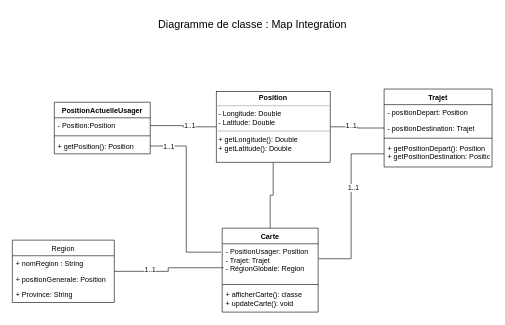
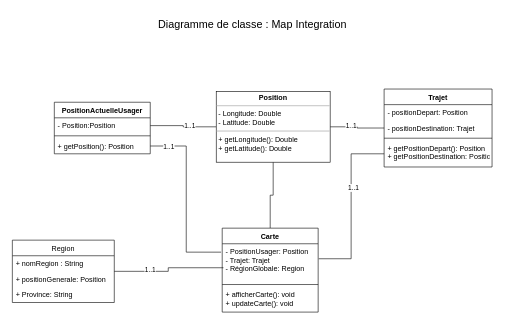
  <mxCell id="0" />
  <mxCell id="1" parent="0" />
  <mxCell id="2" value="PositionActuelleUsager" style="swimlane;fontStyle=1;align=center;verticalAlign=top;childLayout=stackLayout;horizontal=1;startSize=26;horizontalStack=0;resizeParent=1;resizeParentMax=0;resizeLast=0;collapsible=1;marginBottom=0;gradientColor=none;" parent="1" vertex="1"><mxGeometry x="90" y="170" width="160" height="86" as="geometry"><mxRectangle x="60" y="130" width="180" height="30" as="alternateBounds" /></mxGeometry></mxCell>
  <mxCell id="3" value="- Position:Position" style="text;strokeColor=none;fillColor=none;align=left;verticalAlign=top;spacingLeft=4;spacingRight=4;overflow=hidden;rotatable=0;points=[[0,0.5],[1,0.5]];portConstraint=eastwest;" parent="2" vertex="1"><mxGeometry y="26" width="160" height="26" as="geometry" /></mxCell>
  <mxCell id="4" value="" style="line;strokeWidth=1;fillColor=none;align=left;verticalAlign=middle;spacingTop=-1;spacingLeft=3;spacingRight=3;rotatable=0;labelPosition=right;points=[];portConstraint=eastwest;strokeColor=inherit;" parent="2" vertex="1"><mxGeometry y="52" width="160" height="8" as="geometry" /></mxCell>
  <mxCell id="5" value="+ getPosition(): Position" style="text;strokeColor=none;fillColor=none;align=left;verticalAlign=top;spacingLeft=4;spacingRight=4;overflow=hidden;rotatable=0;points=[[0,0.5],[1,0.5]];portConstraint=eastwest;" parent="2" vertex="1"><mxGeometry y="60" width="160" height="26" as="geometry" /></mxCell>
  <mxCell id="6" style="edgeStyle=orthogonalEdgeStyle;rounded=0;orthogonalLoop=1;jettySize=auto;html=1;exitX=0;exitY=0.5;exitDx=0;exitDy=0;entryX=1;entryY=0.5;entryDx=0;entryDy=0;endArrow=none;endFill=0;" parent="1" source="11" target="3" edge="1"><mxGeometry relative="1" as="geometry" /></mxCell>
  <mxCell id="7" value="1..1" style="edgeLabel;html=1;align=center;verticalAlign=middle;resizable=0;points=[];" parent="6" vertex="1" connectable="0"><mxGeometry x="-0.196" y="-2" relative="1" as="geometry"><mxPoint as="offset" /></mxGeometry></mxCell>
  <mxCell id="8" style="edgeStyle=orthogonalEdgeStyle;rounded=0;orthogonalLoop=1;jettySize=auto;html=1;entryX=0;entryY=0.5;entryDx=0;entryDy=0;endArrow=none;endFill=0;" parent="1" source="11" target="12" edge="1"><mxGeometry relative="1" as="geometry" /></mxCell>
  <mxCell id="9" value="1..1" style="edgeLabel;html=1;align=center;verticalAlign=middle;resizable=0;points=[];" parent="8" vertex="1" connectable="0"><mxGeometry x="-0.261" y="3" relative="1" as="geometry"><mxPoint as="offset" /></mxGeometry></mxCell>
  <mxCell id="10" style="edgeStyle=orthogonalEdgeStyle;rounded=0;orthogonalLoop=1;jettySize=auto;html=1;exitX=0.5;exitY=1;exitDx=0;exitDy=0;entryX=0.5;entryY=0;entryDx=0;entryDy=0;endArrow=none;endFill=0;" parent="1" source="11" target="17" edge="1"><mxGeometry relative="1" as="geometry" /></mxCell>
  <mxCell id="11" value="&lt;p style=&quot;margin:0px;margin-top:4px;text-align:center;&quot;&gt;&lt;b&gt;Position&lt;/b&gt;&lt;br&gt;&lt;/p&gt;&lt;hr size=&quot;1&quot;&gt;&lt;p style=&quot;margin:0px;margin-left:4px;&quot;&gt;- Longitude: Double&lt;br&gt;- Latitude: Double&lt;/p&gt;&lt;hr size=&quot;1&quot;&gt;&lt;p style=&quot;margin:0px;margin-left:4px;&quot;&gt;+ getLongitude(): Double&lt;br&gt;+ getLatitude(): Double&lt;/p&gt;" style="verticalAlign=top;align=left;overflow=fill;fontSize=12;fontFamily=Helvetica;html=1;gradientColor=none;" parent="1" vertex="1"><mxGeometry x="360" y="152" width="190" height="118" as="geometry" /></mxCell>
  <mxCell id="12" value="Trajet" style="swimlane;fontStyle=1;align=center;verticalAlign=top;childLayout=stackLayout;horizontal=1;startSize=26;horizontalStack=0;resizeParent=1;resizeParentMax=0;resizeLast=0;collapsible=1;marginBottom=0;gradientColor=none;" parent="1" vertex="1"><mxGeometry x="640" y="148" width="180" height="130" as="geometry" /></mxCell>
  <mxCell id="13" value="- positionDepart: Position" style="text;strokeColor=none;fillColor=none;align=left;verticalAlign=top;spacingLeft=4;spacingRight=4;overflow=hidden;rotatable=0;points=[[0,0.5],[1,0.5]];portConstraint=eastwest;" parent="12" vertex="1"><mxGeometry y="26" width="180" height="26" as="geometry" /></mxCell>
  <mxCell id="14" value="- positionDestination: Trajet" style="text;strokeColor=none;fillColor=none;align=left;verticalAlign=top;spacingLeft=4;spacingRight=4;overflow=hidden;rotatable=0;points=[[0,0.5],[1,0.5]];portConstraint=eastwest;" parent="12" vertex="1"><mxGeometry y="52" width="180" height="26" as="geometry" /></mxCell>
  <mxCell id="15" value="" style="line;strokeWidth=1;fillColor=none;align=left;verticalAlign=middle;spacingTop=-1;spacingLeft=3;spacingRight=3;rotatable=0;labelPosition=right;points=[];portConstraint=eastwest;strokeColor=inherit;" parent="12" vertex="1"><mxGeometry y="78" width="180" height="8" as="geometry" /></mxCell>
  <mxCell id="16" value="+ getPositionDepart(): Position&#10;+ getPositionDestination: Position" style="text;strokeColor=none;fillColor=none;align=left;verticalAlign=top;spacingLeft=4;spacingRight=4;overflow=hidden;rotatable=0;points=[[0,0.5],[1,0.5]];portConstraint=eastwest;" parent="12" vertex="1"><mxGeometry y="86" width="180" height="44" as="geometry" /></mxCell>
  <mxCell id="17" value="Carte" style="swimlane;fontStyle=1;align=center;verticalAlign=top;childLayout=stackLayout;horizontal=1;startSize=26;horizontalStack=0;resizeParent=1;resizeParentMax=0;resizeLast=0;collapsible=1;marginBottom=0;gradientColor=none;" parent="1" vertex="1"><mxGeometry x="370" y="380" width="160" height="140" as="geometry" /></mxCell>
  <mxCell id="18" value="- PositionUsager: Position&#10;- Trajet: Trajet&#10;- RégionGlobale: Region&#10;" style="text;strokeColor=none;fillColor=none;align=left;verticalAlign=top;spacingLeft=4;spacingRight=4;overflow=hidden;rotatable=0;points=[[0,0.5],[1,0.5]];portConstraint=eastwest;" parent="17" vertex="1"><mxGeometry y="26" width="160" height="64" as="geometry" /></mxCell>
  <mxCell id="19" value="" style="line;strokeWidth=1;fillColor=none;align=left;verticalAlign=middle;spacingTop=-1;spacingLeft=3;spacingRight=3;rotatable=0;labelPosition=right;points=[];portConstraint=eastwest;strokeColor=inherit;" parent="17" vertex="1"><mxGeometry y="90" width="160" height="8" as="geometry" /></mxCell>
- <mxCell id="20" value="+ afficherCarte(): classe&#10;+ updateCarte(): void&#10;" style="text;strokeColor=none;fillColor=none;align=left;verticalAlign=top;spacingLeft=4;spacingRight=4;overflow=hidden;rotatable=0;points=[[0,0.5],[1,0.5]];portConstraint=eastwest;" parent="17" vertex="1"><mxGeometry y="98" width="160" height="42" as="geometry" /></mxCell>
+ <mxCell id="20" value="+ afficherCarte(): void&#10;+ updateCarte(): void&#10;" style="text;strokeColor=none;fillColor=none;align=left;verticalAlign=top;spacingLeft=4;spacingRight=4;overflow=hidden;rotatable=0;points=[[0,0.5],[1,0.5]];portConstraint=eastwest;" parent="17" vertex="1"><mxGeometry y="98" width="160" height="42" as="geometry" /></mxCell>
  <mxCell id="21" style="edgeStyle=orthogonalEdgeStyle;rounded=0;orthogonalLoop=1;jettySize=auto;html=1;entryX=0.013;entryY=0.625;entryDx=0;entryDy=0;entryPerimeter=0;endArrow=none;endFill=0;" parent="1" source="23" target="18" edge="1"><mxGeometry relative="1" as="geometry" /></mxCell>
  <mxCell id="22" value="1..1" style="edgeLabel;html=1;align=center;verticalAlign=middle;resizable=0;points=[];" parent="21" vertex="1" connectable="0"><mxGeometry x="-0.373" y="4" relative="1" as="geometry"><mxPoint as="offset" /></mxGeometry></mxCell>
  <mxCell id="23" value="Region" style="swimlane;fontStyle=0;childLayout=stackLayout;horizontal=1;startSize=26;fillColor=none;horizontalStack=0;resizeParent=1;resizeParentMax=0;resizeLast=0;collapsible=1;marginBottom=0;" parent="1" vertex="1"><mxGeometry x="20" y="400" width="170" height="104" as="geometry" /></mxCell>
  <mxCell id="24" value="+ nomRegion : String" style="text;strokeColor=none;fillColor=none;align=left;verticalAlign=top;spacingLeft=4;spacingRight=4;overflow=hidden;rotatable=0;points=[[0,0.5],[1,0.5]];portConstraint=eastwest;" parent="23" vertex="1"><mxGeometry y="26" width="170" height="26" as="geometry" /></mxCell>
  <mxCell id="25" value="+ positionGenerale: Position" style="text;strokeColor=none;fillColor=none;align=left;verticalAlign=top;spacingLeft=4;spacingRight=4;overflow=hidden;rotatable=0;points=[[0,0.5],[1,0.5]];portConstraint=eastwest;" parent="23" vertex="1"><mxGeometry y="52" width="170" height="26" as="geometry" /></mxCell>
  <mxCell id="26" value="+ Province: String" style="text;strokeColor=none;fillColor=none;align=left;verticalAlign=top;spacingLeft=4;spacingRight=4;overflow=hidden;rotatable=0;points=[[0,0.5],[1,0.5]];portConstraint=eastwest;" parent="23" vertex="1"><mxGeometry y="78" width="170" height="26" as="geometry" /></mxCell>
  <mxCell id="27" style="edgeStyle=orthogonalEdgeStyle;rounded=0;orthogonalLoop=1;jettySize=auto;html=1;exitX=1;exitY=0.5;exitDx=0;exitDy=0;entryX=-0.012;entryY=0.219;entryDx=0;entryDy=0;entryPerimeter=0;endArrow=none;endFill=0;" parent="1" source="5" target="18" edge="1"><mxGeometry relative="1" as="geometry" /></mxCell>
  <mxCell id="28" value="1..1" style="edgeLabel;html=1;align=center;verticalAlign=middle;resizable=0;points=[];" parent="27" vertex="1" connectable="0"><mxGeometry x="-0.681" y="1" relative="1" as="geometry"><mxPoint x="-17" y="1" as="offset" /></mxGeometry></mxCell>
  <mxCell id="29" style="edgeStyle=orthogonalEdgeStyle;rounded=0;orthogonalLoop=1;jettySize=auto;html=1;entryX=1.006;entryY=0.391;entryDx=0;entryDy=0;entryPerimeter=0;endArrow=none;endFill=0;" parent="1" source="16" target="18" edge="1"><mxGeometry relative="1" as="geometry" /></mxCell>
  <mxCell id="30" value="1..1" style="edgeLabel;html=1;align=center;verticalAlign=middle;resizable=0;points=[];" parent="29" vertex="1" connectable="0"><mxGeometry x="-0.218" y="3" relative="1" as="geometry"><mxPoint as="offset" /></mxGeometry></mxCell>
  <mxCell id="31" value="&lt;font style=&quot;font-size: 18px;&quot;&gt;Diagramme de classe : Map Integration&lt;/font&gt;" style="text;html=1;align=center;verticalAlign=middle;resizable=0;points=[];autosize=1;strokeColor=none;fillColor=none;" parent="1" vertex="1"><mxGeometry x="250" y="20" width="340" height="40" as="geometry" /></mxCell>
